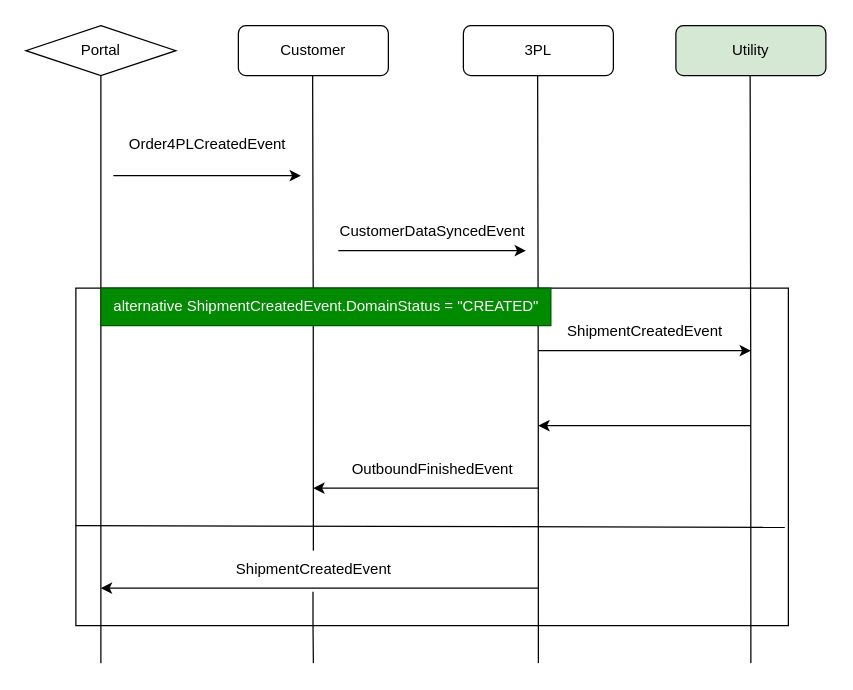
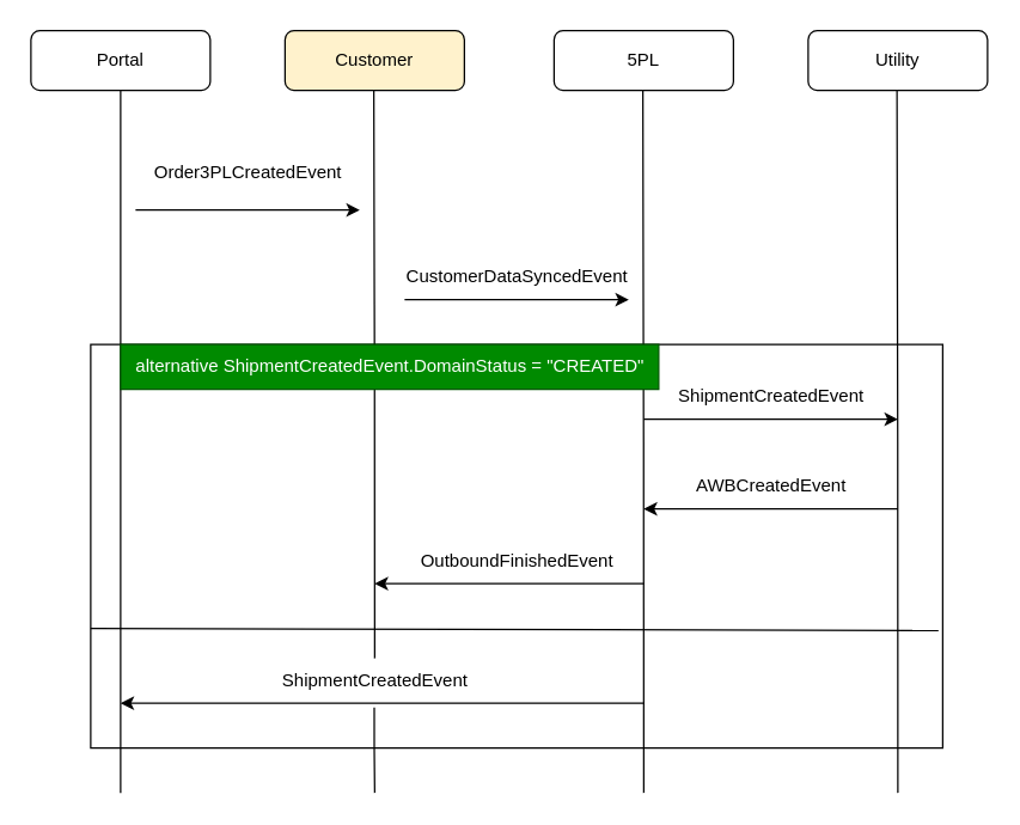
  <mxCell id="0" />
  <mxCell id="1" parent="0" />
  <mxCell id="2" value="" style="rounded=0;whiteSpace=wrap;html=1;fillColor=none;" vertex="1" parent="1"><mxGeometry x="60" y="230" width="570" height="270" as="geometry" /></mxCell>
  <mxCell id="3" style="edgeStyle=orthogonalEdgeStyle;rounded=0;orthogonalLoop=1;jettySize=auto;html=1;exitX=0.5;exitY=1;exitDx=0;exitDy=0;endArrow=none;startFill=0;" edge="1" parent="1" source="4"><mxGeometry relative="1" as="geometry"><mxPoint x="80" y="530" as="targetPoint" /></mxGeometry></mxCell>
- <mxCell id="4" value="Portal" style="rhombus;whiteSpace=wrap;html=1;" vertex="1" parent="1"><mxGeometry x="20" y="20" width="120" height="40" as="geometry" /></mxCell>
- <mxCell id="5" value="Customer" style="rounded=1;whiteSpace=wrap;html=1;" vertex="1" parent="1"><mxGeometry x="190" y="20" width="120" height="40" as="geometry" /></mxCell>
- <mxCell id="6" value="3PL" style="rounded=1;whiteSpace=wrap;html=1;" vertex="1" parent="1"><mxGeometry x="370" y="20" width="120" height="40" as="geometry" /></mxCell>
- <mxCell id="7" value="Utility" style="rounded=1;whiteSpace=wrap;html=1;fillColor=#d5e8d4;" vertex="1" parent="1"><mxGeometry x="540" y="20" width="120" height="40" as="geometry" /></mxCell>
+ <mxCell id="4" value="Portal" style="rounded=1;whiteSpace=wrap;html=1;" vertex="1" parent="1"><mxGeometry x="20" y="20" width="120" height="40" as="geometry" /></mxCell>
+ <mxCell id="5" value="Customer" style="rounded=1;whiteSpace=wrap;html=1;fillColor=#fff2cc;" vertex="1" parent="1"><mxGeometry x="190" y="20" width="120" height="40" as="geometry" /></mxCell>
+ <mxCell id="6" value="5PL" style="rounded=1;whiteSpace=wrap;html=1;" vertex="1" parent="1"><mxGeometry x="370" y="20" width="120" height="40" as="geometry" /></mxCell>
+ <mxCell id="7" value="Utility" style="rounded=1;whiteSpace=wrap;html=1;" vertex="1" parent="1"><mxGeometry x="540" y="20" width="120" height="40" as="geometry" /></mxCell>
  <mxCell id="8" style="edgeStyle=orthogonalEdgeStyle;rounded=0;orthogonalLoop=1;jettySize=auto;html=1;exitX=0.5;exitY=1;exitDx=0;exitDy=0;endArrow=none;startFill=0;" edge="1" parent="1"><mxGeometry relative="1" as="geometry"><mxPoint x="600" y="530" as="targetPoint" /><mxPoint x="599.41" y="60" as="sourcePoint" /></mxGeometry></mxCell>
  <mxCell id="9" style="edgeStyle=orthogonalEdgeStyle;rounded=0;orthogonalLoop=1;jettySize=auto;html=1;exitX=0.5;exitY=1;exitDx=0;exitDy=0;endArrow=none;startFill=0;" edge="1" parent="1"><mxGeometry relative="1" as="geometry"><mxPoint x="430" y="530" as="targetPoint" /><mxPoint x="429.41" y="60" as="sourcePoint" /></mxGeometry></mxCell>
  <mxCell id="10" style="edgeStyle=orthogonalEdgeStyle;rounded=0;orthogonalLoop=1;jettySize=auto;html=1;exitX=0.5;exitY=1;exitDx=0;exitDy=0;endArrow=none;startFill=0;" edge="1" parent="1"><mxGeometry relative="1" as="geometry"><mxPoint x="250" y="440" as="targetPoint" /><mxPoint x="249.41" y="60" as="sourcePoint" /></mxGeometry></mxCell>
  <mxCell id="11" value="" style="endArrow=classic;html=1;rounded=0;" edge="1" parent="1"><mxGeometry width="50" height="50" relative="1" as="geometry"><mxPoint x="90" y="140" as="sourcePoint" /><mxPoint x="240" y="140" as="targetPoint" /></mxGeometry></mxCell>
- <mxCell id="12" value="Order4PLCreatedEvent" style="text;html=1;align=center;verticalAlign=middle;resizable=0;points=[];autosize=1;strokeColor=none;fillColor=none;" vertex="1" parent="1"><mxGeometry x="90" y="100" width="150" height="30" as="geometry" /></mxCell>
+ <mxCell id="12" value="Order3PLCreatedEvent" style="text;html=1;align=center;verticalAlign=middle;resizable=0;points=[];autosize=1;strokeColor=none;fillColor=none;" vertex="1" parent="1"><mxGeometry x="90" y="100" width="150" height="30" as="geometry" /></mxCell>
  <mxCell id="13" value="" style="endArrow=classic;html=1;rounded=0;" edge="1" parent="1"><mxGeometry width="50" height="50" relative="1" as="geometry"><mxPoint x="270" y="200" as="sourcePoint" /><mxPoint x="420" y="200" as="targetPoint" /></mxGeometry></mxCell>
  <mxCell id="14" value="CustomerDataSyncedEvent" style="text;html=1;align=center;verticalAlign=middle;resizable=0;points=[];autosize=1;strokeColor=none;fillColor=none;" vertex="1" parent="1"><mxGeometry x="260" y="170" width="170" height="30" as="geometry" /></mxCell>
  <mxCell id="15" value="" style="endArrow=none;html=1;rounded=0;entryX=0.997;entryY=0.827;entryDx=0;entryDy=0;entryPerimeter=0;exitX=0.002;exitY=0.823;exitDx=0;exitDy=0;exitPerimeter=0;" edge="1" parent="1"><mxGeometry width="50" height="50" relative="1" as="geometry"><mxPoint x="60" y="420" as="sourcePoint" /><mxPoint x="627.15" y="421.36" as="targetPoint" /></mxGeometry></mxCell>
  <mxCell id="16" value="alternative ShipmentCreatedEvent.DomainStatus = &quot;CREATED&quot;" style="text;html=1;align=center;verticalAlign=middle;resizable=0;points=[];autosize=1;strokeColor=#005700;fillColor=#008a00;fontColor=#ffffff;" vertex="1" parent="1"><mxGeometry x="80" y="230" width="360" height="30" as="geometry" /></mxCell>
  <mxCell id="17" value="" style="endArrow=classic;html=1;rounded=0;" edge="1" parent="1"><mxGeometry width="50" height="50" relative="1" as="geometry"><mxPoint x="430" y="470" as="sourcePoint" /><mxPoint x="80" y="470" as="targetPoint" /></mxGeometry></mxCell>
  <mxCell id="18" value="" style="endArrow=classic;html=1;rounded=0;" edge="1" parent="1"><mxGeometry width="50" height="50" relative="1" as="geometry"><mxPoint x="430" y="280" as="sourcePoint" /><mxPoint x="600" y="280" as="targetPoint" /></mxGeometry></mxCell>
  <mxCell id="19" value="ShipmentCreatedEvent" style="text;html=1;align=center;verticalAlign=middle;resizable=0;points=[];autosize=1;strokeColor=none;fillColor=none;" vertex="1" parent="1"><mxGeometry x="175" y="440" width="150" height="30" as="geometry" /></mxCell>
  <mxCell id="20" value="ShipmentCreatedEvent" style="text;html=1;align=center;verticalAlign=middle;resizable=0;points=[];autosize=1;strokeColor=none;fillColor=none;" vertex="1" parent="1"><mxGeometry x="440" y="250" width="150" height="30" as="geometry" /></mxCell>
+ <mxCell id="21" value="AWBCreatedEvent" style="text;html=1;align=center;verticalAlign=middle;resizable=0;points=[];autosize=1;strokeColor=none;fillColor=none;" vertex="1" parent="1"><mxGeometry x="455" y="310" width="120" height="30" as="geometry" /></mxCell>
  <mxCell id="22" value="" style="endArrow=classic;html=1;rounded=0;" edge="1" parent="1"><mxGeometry width="50" height="50" relative="1" as="geometry"><mxPoint x="600" y="340" as="sourcePoint" /><mxPoint x="430" y="340" as="targetPoint" /></mxGeometry></mxCell>
  <mxCell id="23" style="edgeStyle=orthogonalEdgeStyle;rounded=0;orthogonalLoop=1;jettySize=auto;html=1;exitX=0.498;exitY=1.095;exitDx=0;exitDy=0;endArrow=none;startFill=0;exitPerimeter=0;" edge="1" parent="1" source="19"><mxGeometry relative="1" as="geometry"><mxPoint x="250" y="530" as="targetPoint" /><mxPoint x="249.45" y="560" as="sourcePoint" /></mxGeometry></mxCell>
  <mxCell id="24" value="OutboundFinishedEvent" style="text;html=1;align=center;verticalAlign=middle;resizable=0;points=[];autosize=1;strokeColor=none;fillColor=none;" vertex="1" parent="1"><mxGeometry x="270" y="360" width="150" height="30" as="geometry" /></mxCell>
  <mxCell id="25" value="" style="endArrow=classic;html=1;rounded=0;" edge="1" parent="1"><mxGeometry width="50" height="50" relative="1" as="geometry"><mxPoint x="430" y="390" as="sourcePoint" /><mxPoint x="250" y="390" as="targetPoint" /></mxGeometry></mxCell>
